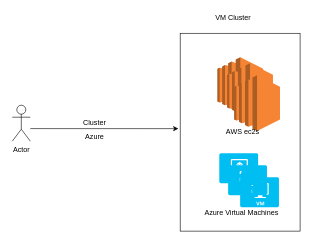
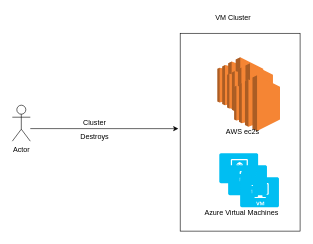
  <mxCell id="0" />
  <mxCell id="1" parent="0" />
  <mxCell id="2" value="Actor" style="shape=umlActor;verticalLabelPosition=bottom;labelBackgroundColor=#ffffff;verticalAlign=top;html=1;outlineConnect=0;" vertex="1" parent="1"><mxGeometry x="20" y="175" width="30" height="60" as="geometry" /></mxCell>
  <mxCell id="3" value="" style="rounded=0;whiteSpace=wrap;html=1;" vertex="1" parent="1"><mxGeometry x="300" y="55" width="200" height="330" as="geometry" /></mxCell>
  <mxCell id="4" value="" style="outlineConnect=0;dashed=0;verticalLabelPosition=bottom;verticalAlign=top;align=center;html=1;shape=mxgraph.aws3.ec2;fillColor=#F58534;gradientColor=none;" vertex="1" parent="1"><mxGeometry x="362" y="95" width="76.5" height="93" as="geometry" /></mxCell>
  <mxCell id="5" value="" style="verticalLabelPosition=bottom;html=1;verticalAlign=top;align=center;strokeColor=none;fillColor=#00BEF2;shape=mxgraph.azure.virtual_machine;" vertex="1" parent="1"><mxGeometry x="365.25" y="255" width="64.75" height="50" as="geometry" /></mxCell>
  <mxCell id="6" value="" style="verticalLabelPosition=bottom;html=1;verticalAlign=top;align=center;strokeColor=none;fillColor=#00BEF2;shape=mxgraph.azure.virtual_machine;" vertex="1" parent="1"><mxGeometry x="380" y="275" width="64.75" height="50" as="geometry" /></mxCell>
  <mxCell id="7" value="" style="verticalLabelPosition=bottom;html=1;verticalAlign=top;align=center;strokeColor=none;fillColor=#00BEF2;shape=mxgraph.azure.virtual_machine;" vertex="1" parent="1"><mxGeometry x="400" y="295" width="64.75" height="50" as="geometry" /></mxCell>
  <mxCell id="8" value="" style="outlineConnect=0;dashed=0;verticalLabelPosition=bottom;verticalAlign=top;align=center;html=1;shape=mxgraph.aws3.ec2;fillColor=#F58534;gradientColor=none;" vertex="1" parent="1"><mxGeometry x="378.25" y="105" width="76.5" height="93" as="geometry" /></mxCell>
  <mxCell id="9" value="" style="outlineConnect=0;dashed=0;verticalLabelPosition=bottom;verticalAlign=top;align=center;html=1;shape=mxgraph.aws3.ec2;fillColor=#F58534;gradientColor=none;" vertex="1" parent="1"><mxGeometry x="390" y="125" width="76.5" height="93" as="geometry" /></mxCell>
  <mxCell id="10" value="Azure Virtual Machines" style="text;html=1;align=center;verticalAlign=middle;resizable=0;points=[];;autosize=1;" vertex="1" parent="1"><mxGeometry x="332" y="345" width="140" height="20" as="geometry" /></mxCell>
  <mxCell id="11" value="AWS ec2s" style="text;html=1;align=center;verticalAlign=middle;resizable=0;points=[];;autosize=1;" vertex="1" parent="1"><mxGeometry x="368.5" y="210" width="70" height="20" as="geometry" /></mxCell>
  <mxCell id="12" value="" style="endArrow=classic;html=1;entryX=-0.015;entryY=0.482;entryDx=0;entryDy=0;entryPerimeter=0;" edge="1" parent="1" target="3"><mxGeometry width="50" height="50" relative="1" as="geometry"><mxPoint x="50" y="214" as="sourcePoint" /><mxPoint x="100" y="185" as="targetPoint" /></mxGeometry></mxCell>
  <mxCell id="13" value="Cluster" style="text;html=1;align=center;verticalAlign=middle;resizable=0;points=[];;autosize=1;" vertex="1" parent="1"><mxGeometry x="127" y="194" width="60" height="20" as="geometry" /></mxCell>
- <mxCell id="14" value="Azure" style="text;html=1;align=center;verticalAlign=middle;resizable=0;points=[];;autosize=1;" vertex="1" parent="1"><mxGeometry x="127" y="218" width="60" height="20" as="geometry" /></mxCell>
+ <mxCell id="14" value="Destroys" style="text;html=1;align=center;verticalAlign=middle;resizable=0;points=[];;autosize=1;" vertex="1" parent="1"><mxGeometry x="127" y="218" width="60" height="20" as="geometry" /></mxCell>
  <mxCell id="15" value="VM Cluster" style="text;html=1;align=center;verticalAlign=middle;resizable=0;points=[];;autosize=1;" vertex="1" parent="1"><mxGeometry x="353.25" y="20" width="70" height="20" as="geometry" /></mxCell>
